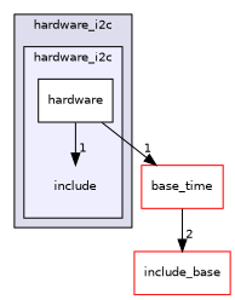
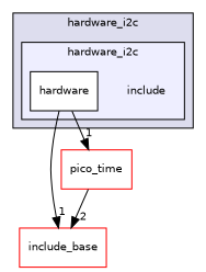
  digraph {
    compound=true
    node [fontname=Helvetica fontsize=10 shape=box color=red fillcolor=white style=filled]
    edge [headlabel=1 labeldistance=1.5 labelfontname=Helvetica labelfontsize=10]
    n1 [label=include shape=plaintext color="" fillcolor="" style=""]
    n2 [color=black label=hardware]
    n3 [label=include_base]
-   n4 [label=base_time]
+   n4 [label=pico_time]
    subgraph cluster_1 {
      bgcolor="#ddddee"
      fontname=Helvetica
      fontsize=10
      label=hardware_i2c
      pencolor=black
      subgraph cluster_2 {
        bgcolor="#eeeeff"
        fontname=Helvetica
        fontsize=10
        label=hardware_i2c
        pencolor=black
        n1
        n2
      }
    }
-   n2 -> n1
+   n2 -> n3
    n2 -> n4
    n4 -> n3 [headlabel=2]
  }
